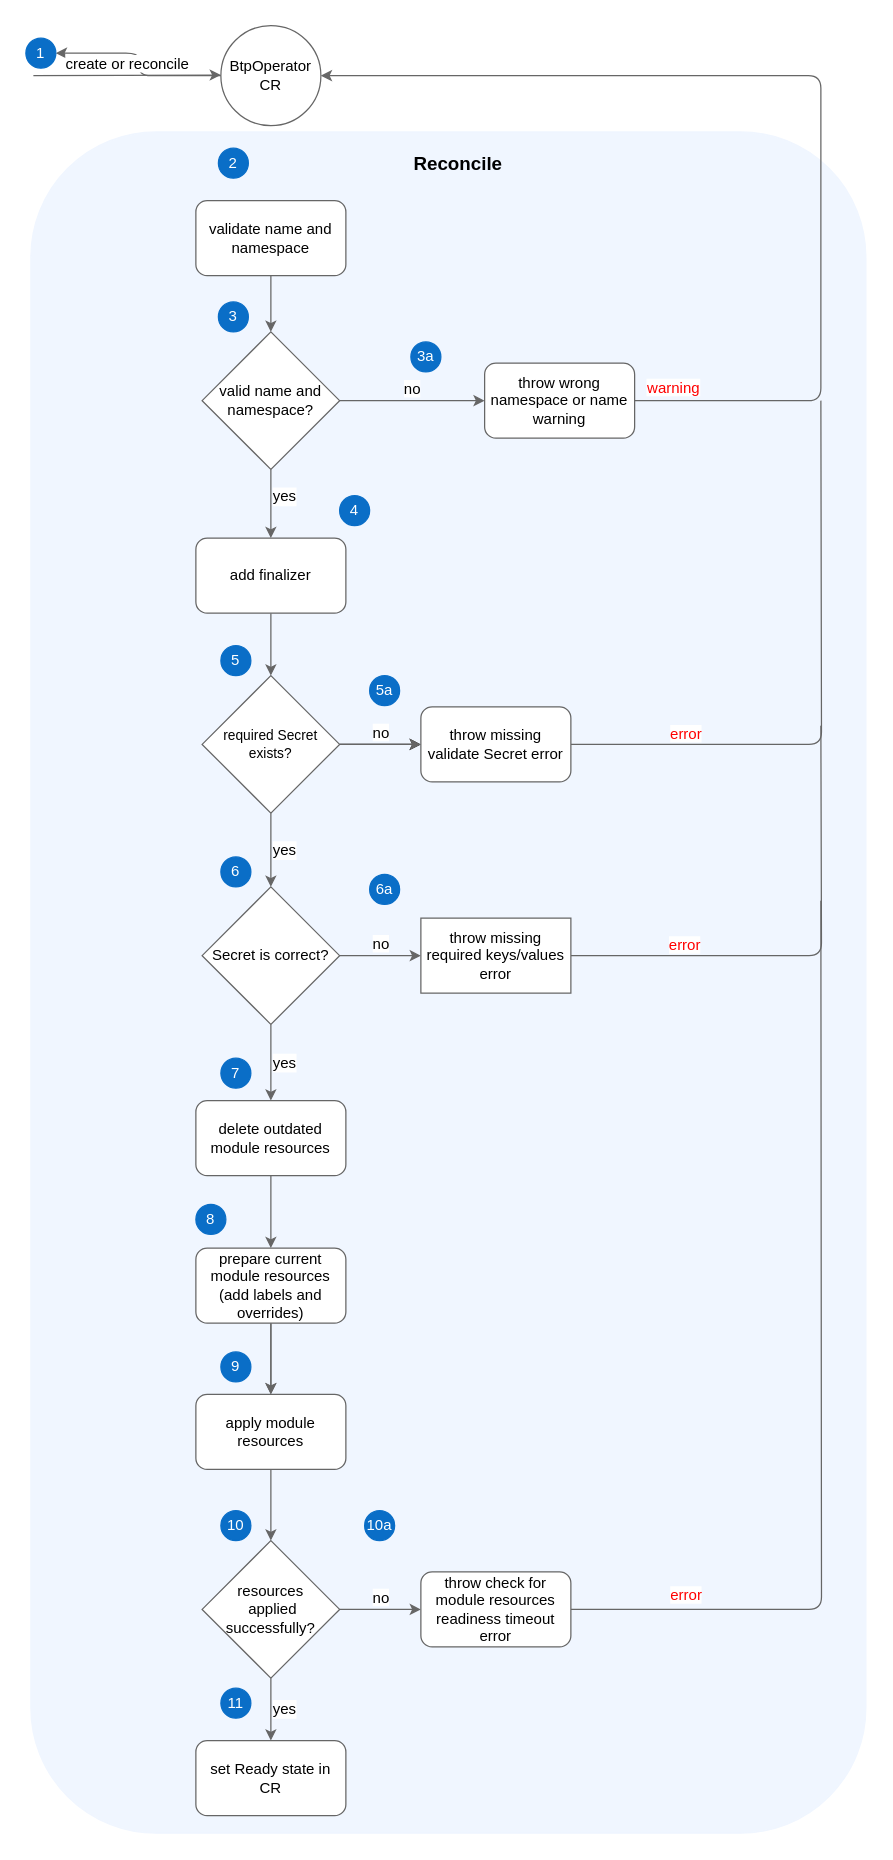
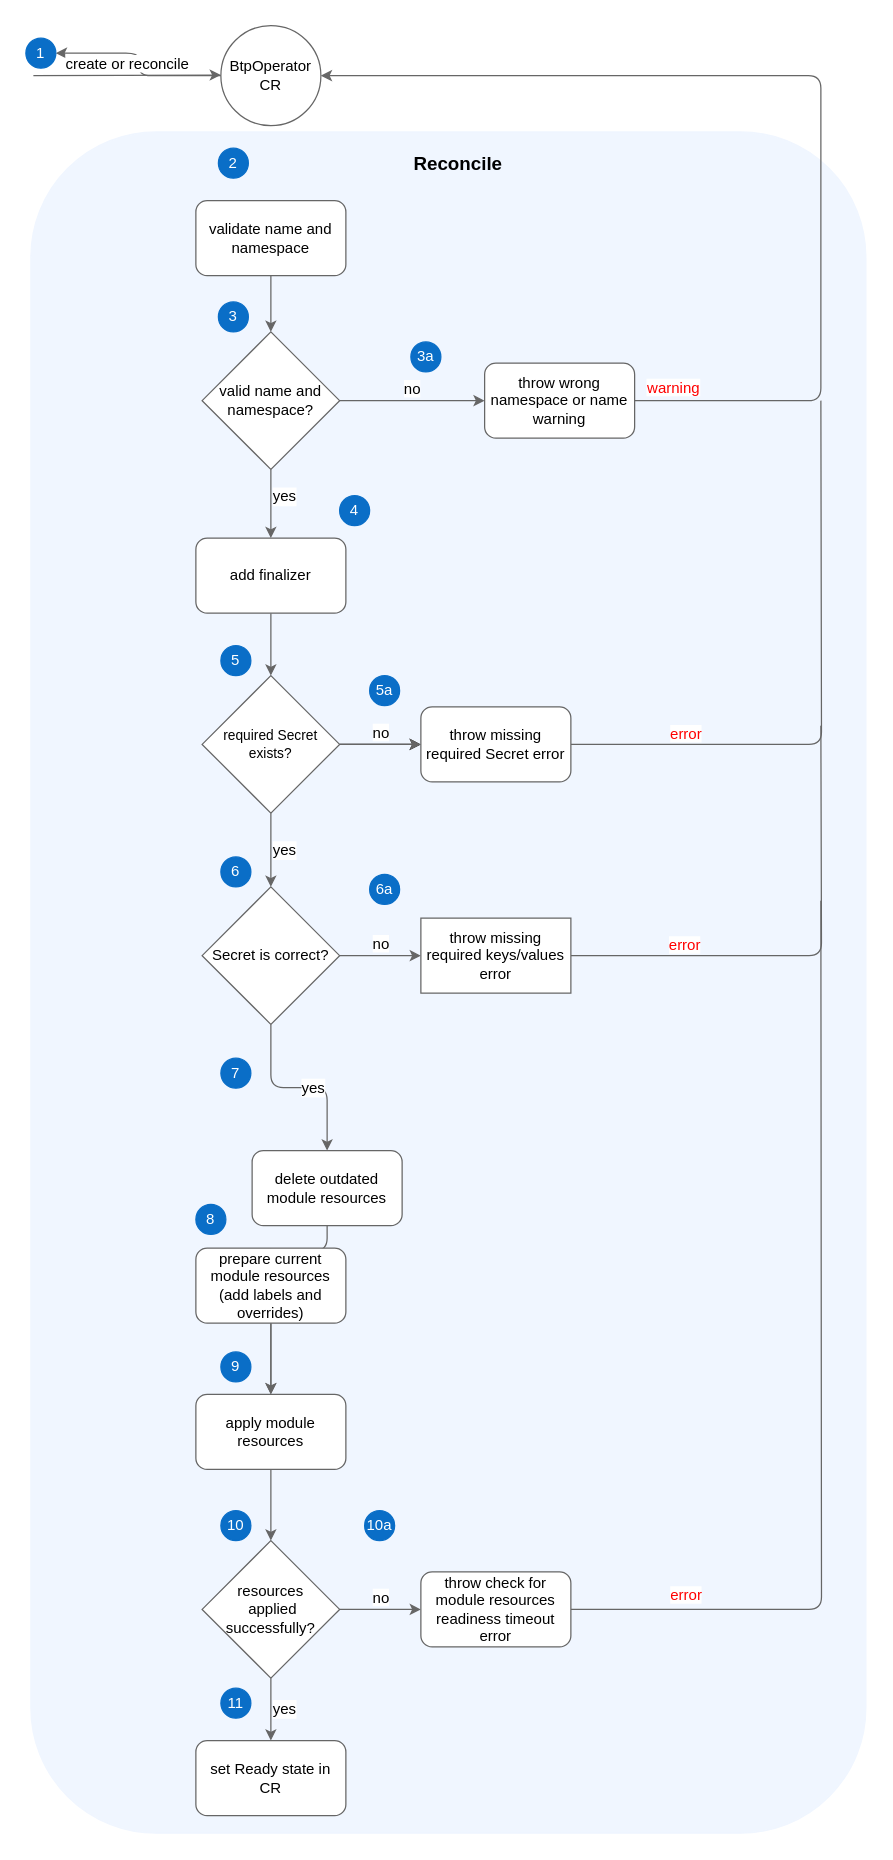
  <mxCell id="0" />
  <mxCell id="1" parent="0" />
  <mxCell id="2" value="" style="rounded=1;whiteSpace=wrap;html=1;fontColor=#333333;fillColor=#f0f6ff;strokeColor=#f0f6ff;labelPosition=center;verticalLabelPosition=top;align=center;verticalAlign=bottom;fontStyle=1;fontSize=14;" parent="1" vertex="1"><mxGeometry x="24" y="105" width="668" height="1361" as="geometry" /></mxCell>
  <mxCell id="3" value="" style="edgeStyle=orthogonalEdgeStyle;rounded=1;orthogonalLoop=1;jettySize=auto;html=1;fontSize=12;strokeColor=#666666;" parent="1" source="4" target="45" edge="1"><mxGeometry relative="1" as="geometry" /></mxCell>
  <mxCell id="4" value="BtpOperator CR" style="ellipse;whiteSpace=wrap;html=1;align=center;fillColor=#FFFFFF;strokeColor=#666666;" parent="1" vertex="1"><mxGeometry x="176" y="20" width="80" height="80" as="geometry" /></mxCell>
  <mxCell id="5" value="&lt;font style=&quot;font-size: 12px;&quot;&gt;create or reconcile&lt;/font&gt;" style="endArrow=classic;html=1;rounded=1;labelPosition=center;verticalLabelPosition=top;align=center;verticalAlign=bottom;strokeColor=#666666;" parent="1" edge="1"><mxGeometry width="50" height="50" relative="1" as="geometry"><mxPoint x="26" y="60" as="sourcePoint" /><mxPoint x="176" y="59.5" as="targetPoint" /></mxGeometry></mxCell>
  <mxCell id="6" value="" style="edgeStyle=orthogonalEdgeStyle;rounded=1;orthogonalLoop=1;jettySize=auto;html=1;fontSize=12;strokeColor=#666666;" parent="1" source="9" target="13" edge="1"><mxGeometry relative="1" as="geometry" /></mxCell>
  <mxCell id="7" value="yes" style="edgeLabel;html=1;align=left;verticalAlign=middle;resizable=0;points=[];fontSize=12;labelPosition=right;verticalLabelPosition=middle;" parent="6" vertex="1" connectable="0"><mxGeometry x="-0.25" y="1" relative="1" as="geometry"><mxPoint x="-1" as="offset" /></mxGeometry></mxCell>
  <mxCell id="8" value="no" style="edgeStyle=orthogonalEdgeStyle;rounded=1;orthogonalLoop=1;jettySize=auto;html=1;fontSize=12;strokeColor=#666666;verticalAlign=bottom;entryX=0;entryY=0.5;entryDx=0;entryDy=0;" parent="1" source="9" target="16" edge="1"><mxGeometry relative="1" as="geometry"><mxPoint as="offset" /><mxPoint x="331" y="320" as="targetPoint" /></mxGeometry></mxCell>
  <mxCell id="9" value="&lt;span style=&quot;font-size: 12px;&quot;&gt;valid name and namespace?&lt;/span&gt;" style="rhombus;whiteSpace=wrap;html=1;fontSize=11;aspect=fixed;strokeColor=#666666;" parent="1" vertex="1"><mxGeometry x="161" y="265" width="110" height="110" as="geometry" /></mxCell>
  <mxCell id="10" value="" style="edgeStyle=orthogonalEdgeStyle;rounded=1;orthogonalLoop=1;jettySize=auto;html=1;fontSize=12;strokeColor=#666666;" parent="1" source="11" target="9" edge="1"><mxGeometry relative="1" as="geometry" /></mxCell>
  <mxCell id="11" value="validate name and namespace" style="rounded=1;whiteSpace=wrap;html=1;fontSize=12;strokeColor=#666666;" parent="1" vertex="1"><mxGeometry x="156" y="160" width="120" height="60" as="geometry" /></mxCell>
  <mxCell id="12" value="" style="edgeStyle=orthogonalEdgeStyle;rounded=1;orthogonalLoop=1;jettySize=auto;html=1;fontSize=12;fontColor=#FF0000;strokeColor=#666666;" parent="1" source="13" target="20" edge="1"><mxGeometry relative="1" as="geometry" /></mxCell>
  <mxCell id="13" value="add finalizer" style="whiteSpace=wrap;html=1;rounded=1;strokeColor=#666666;" parent="1" vertex="1"><mxGeometry x="156" y="430" width="120" height="60" as="geometry" /></mxCell>
  <mxCell id="14" style="edgeStyle=orthogonalEdgeStyle;rounded=1;orthogonalLoop=1;jettySize=auto;html=1;exitX=1;exitY=0.5;exitDx=0;exitDy=0;entryX=1;entryY=0.5;entryDx=0;entryDy=0;fontSize=12;strokeColor=#666666;" parent="1" source="16" target="4" edge="1"><mxGeometry relative="1" as="geometry"><Array as="points"><mxPoint x="656" y="320" /><mxPoint x="656" y="60" /></Array></mxGeometry></mxCell>
  <mxCell id="15" value="&lt;font color=&quot;#ff0000&quot;&gt;warning&lt;/font&gt;" style="edgeLabel;html=1;align=center;verticalAlign=bottom;resizable=0;points=[];fontSize=12;fontColor=#000000;" parent="14" vertex="1" connectable="0"><mxGeometry x="-0.91" y="2" relative="1" as="geometry"><mxPoint x="-6" as="offset" /></mxGeometry></mxCell>
  <mxCell id="16" value="throw wrong namespace or name warning" style="whiteSpace=wrap;html=1;rounded=1;strokeColor=#666666;" parent="1" vertex="1"><mxGeometry x="387" y="290" width="120" height="60" as="geometry" /></mxCell>
  <mxCell id="17" value="no" style="edgeStyle=orthogonalEdgeStyle;rounded=0;orthogonalLoop=1;jettySize=auto;html=1;fontSize=12;fontColor=#000000;endArrow=classic;endFill=1;verticalAlign=bottom;" parent="1" source="20" target="23" edge="1"><mxGeometry relative="1" as="geometry" /></mxCell>
  <mxCell id="18" value="yes" style="edgeStyle=orthogonalEdgeStyle;rounded=1;orthogonalLoop=1;jettySize=auto;html=1;fontSize=12;fontColor=#000000;endArrow=classic;endFill=1;strokeColor=#666666;labelPosition=right;verticalLabelPosition=middle;align=left;verticalAlign=middle;" parent="1" source="20" target="26" edge="1"><mxGeometry relative="1" as="geometry" /></mxCell>
  <mxCell id="19" value="" style="edgeStyle=orthogonalEdgeStyle;rounded=1;orthogonalLoop=1;jettySize=auto;html=1;strokeColor=#666666;" parent="1" source="20" target="23" edge="1"><mxGeometry relative="1" as="geometry" /></mxCell>
  <mxCell id="20" value="required Secret exists?" style="rhombus;whiteSpace=wrap;html=1;aspect=fixed;fontSize=11;strokeColor=#666666;" parent="1" vertex="1"><mxGeometry x="161" y="540" width="110" height="110" as="geometry" /></mxCell>
  <mxCell id="21" value="" style="edgeStyle=orthogonalEdgeStyle;rounded=1;orthogonalLoop=1;jettySize=auto;html=1;fontSize=12;fontColor=#FF0000;endArrow=none;endFill=0;strokeColor=#666666;" parent="1" source="23" edge="1"><mxGeometry relative="1" as="geometry"><mxPoint x="656" y="320" as="targetPoint" /></mxGeometry></mxCell>
  <mxCell id="22" value="error" style="edgeLabel;html=1;align=center;verticalAlign=bottom;resizable=0;points=[];fontSize=12;fontColor=#FF0000;" parent="21" vertex="1" connectable="0"><mxGeometry x="-0.585" y="2" relative="1" as="geometry"><mxPoint x="-8" y="2" as="offset" /></mxGeometry></mxCell>
- <mxCell id="23" value="throw missing validate Secret error" style="whiteSpace=wrap;html=1;rounded=1;strokeColor=#666666;" parent="1" vertex="1"><mxGeometry x="336" y="565" width="120" height="60" as="geometry" /></mxCell>
+ <mxCell id="23" value="throw missing required Secret error" style="whiteSpace=wrap;html=1;rounded=1;strokeColor=#666666;" parent="1" vertex="1"><mxGeometry x="336" y="565" width="120" height="60" as="geometry" /></mxCell>
  <mxCell id="24" value="no" style="edgeStyle=orthogonalEdgeStyle;rounded=1;orthogonalLoop=1;jettySize=auto;html=1;fontSize=12;fontColor=#000000;endArrow=classic;endFill=1;strokeColor=#666666;verticalAlign=bottom;" parent="1" source="26" target="29" edge="1"><mxGeometry relative="1" as="geometry" /></mxCell>
  <mxCell id="25" value="yes" style="edgeStyle=orthogonalEdgeStyle;rounded=1;orthogonalLoop=1;jettySize=auto;html=1;fontSize=12;fontColor=#000000;endArrow=classic;endFill=1;strokeColor=#666666;labelPosition=right;verticalLabelPosition=middle;align=left;verticalAlign=middle;" parent="1" source="26" target="31" edge="1"><mxGeometry relative="1" as="geometry" /></mxCell>
  <mxCell id="26" value="&lt;font style=&quot;font-size: 12px;&quot;&gt;Secret is correct?&lt;/font&gt;" style="rhombus;whiteSpace=wrap;html=1;aspect=fixed;fontSize=11;strokeColor=#666666;" parent="1" vertex="1"><mxGeometry x="161" y="709" width="110" height="110" as="geometry" /></mxCell>
  <mxCell id="27" value="" style="edgeStyle=orthogonalEdgeStyle;rounded=1;orthogonalLoop=1;jettySize=auto;html=1;fontSize=12;fontColor=#000000;endArrow=none;endFill=0;strokeColor=#666666;" parent="1" source="29" edge="1"><mxGeometry relative="1" as="geometry"><mxPoint x="656" y="580" as="targetPoint" /></mxGeometry></mxCell>
  <mxCell id="28" value="error" style="edgeLabel;html=1;align=center;verticalAlign=bottom;resizable=0;points=[];fontSize=12;fontColor=#FF0000;" parent="27" vertex="1" connectable="0"><mxGeometry x="-0.45" y="1" relative="1" as="geometry"><mxPoint x="-16" y="1" as="offset" /></mxGeometry></mxCell>
  <mxCell id="29" value="throw missing required keys/values error" style="whiteSpace=wrap;html=1;strokeColor=#666666;rounded=0;" parent="1" vertex="1"><mxGeometry x="336" y="734" width="120" height="60" as="geometry" /></mxCell>
  <mxCell id="30" value="" style="edgeStyle=orthogonalEdgeStyle;rounded=1;orthogonalLoop=1;jettySize=auto;html=1;fontSize=12;fontColor=#000000;endArrow=classic;endFill=1;strokeColor=#666666;" parent="1" source="31" target="33" edge="1"><mxGeometry relative="1" as="geometry" /></mxCell>
- <mxCell id="31" value="delete outdated module resources" style="whiteSpace=wrap;html=1;rounded=1;strokeColor=#666666;" parent="1" vertex="1"><mxGeometry x="156" y="880" width="120" height="60" as="geometry" /></mxCell>
+ <mxCell id="31" value="delete outdated module resources" style="whiteSpace=wrap;html=1;rounded=1;strokeColor=#666666;" parent="1" vertex="1"><mxGeometry x="201" y="920" width="120" height="60" as="geometry" /></mxCell>
  <mxCell id="32" value="" style="edgeStyle=orthogonalEdgeStyle;rounded=1;orthogonalLoop=1;jettySize=auto;html=1;strokeColor=#666666;" parent="1" source="33" target="42" edge="1"><mxGeometry relative="1" as="geometry" /></mxCell>
  <mxCell id="33" value="prepare current module resources (add labels and overrides)" style="whiteSpace=wrap;html=1;rounded=1;strokeColor=#666666;" parent="1" vertex="1"><mxGeometry x="156" y="998" width="120" height="60" as="geometry" /></mxCell>
  <mxCell id="34" value="&lt;font style=&quot;font-size: 12px;&quot;&gt;no&lt;/font&gt;" style="edgeStyle=orthogonalEdgeStyle;rounded=1;orthogonalLoop=1;jettySize=auto;html=1;fontSize=12;fontColor=#000000;endArrow=classic;endFill=1;strokeColor=#666666;verticalAlign=bottom;labelPosition=center;verticalLabelPosition=middle;align=center;" parent="1" source="37" target="39" edge="1"><mxGeometry relative="1" as="geometry"><Array as="points"><mxPoint x="301" y="1287" /><mxPoint x="301" y="1287" /></Array></mxGeometry></mxCell>
  <mxCell id="35" value="" style="edgeStyle=orthogonalEdgeStyle;rounded=1;orthogonalLoop=1;jettySize=auto;html=1;strokeColor=#666666;fontSize=12;" parent="1" source="37" target="40" edge="1"><mxGeometry relative="1" as="geometry" /></mxCell>
  <mxCell id="36" value="&lt;font style=&quot;font-size: 12px;&quot;&gt;yes&lt;/font&gt;" style="edgeLabel;html=1;align=left;verticalAlign=middle;resizable=0;points=[];labelPosition=right;verticalLabelPosition=middle;" parent="35" vertex="1" connectable="0"><mxGeometry x="-0.023" relative="1" as="geometry"><mxPoint as="offset" /></mxGeometry></mxCell>
  <mxCell id="37" value="&lt;font style=&quot;font-size: 12px;&quot;&gt;resources&lt;br&gt;&amp;nbsp;applied successfully?&lt;/font&gt;" style="rhombus;whiteSpace=wrap;html=1;aspect=fixed;strokeColor=#666666;labelPosition=center;verticalLabelPosition=middle;align=center;verticalAlign=middle;" parent="1" vertex="1"><mxGeometry x="161" y="1232" width="110" height="110" as="geometry" /></mxCell>
  <mxCell id="38" value="error" style="edgeStyle=orthogonalEdgeStyle;rounded=1;orthogonalLoop=1;jettySize=auto;html=1;fontSize=12;fontColor=#FF0000;endArrow=none;endFill=0;labelBackgroundColor=default;strokeColor=#666666;verticalAlign=bottom;labelPosition=right;verticalLabelPosition=middle;align=left;" parent="1" source="39" edge="1"><mxGeometry x="-0.797" y="2" relative="1" as="geometry"><mxPoint x="656" y="720" as="targetPoint" /><mxPoint as="offset" /></mxGeometry></mxCell>
  <mxCell id="39" value="throw check for module resources readiness timeout error" style="whiteSpace=wrap;html=1;rounded=1;strokeColor=#666666;" parent="1" vertex="1"><mxGeometry x="336" y="1257" width="120" height="60" as="geometry" /></mxCell>
  <mxCell id="40" value="set Ready state in&lt;br&gt;CR" style="whiteSpace=wrap;html=1;rounded=1;strokeColor=#666666;" parent="1" vertex="1"><mxGeometry x="156" y="1392" width="120" height="60" as="geometry" /></mxCell>
  <mxCell id="41" style="edgeStyle=orthogonalEdgeStyle;rounded=1;orthogonalLoop=1;jettySize=auto;html=1;exitX=0.5;exitY=1;exitDx=0;exitDy=0;entryX=0.5;entryY=0;entryDx=0;entryDy=0;strokeColor=#666666;" parent="1" source="42" target="37" edge="1"><mxGeometry relative="1" as="geometry" /></mxCell>
  <mxCell id="42" value="apply module resources" style="whiteSpace=wrap;html=1;rounded=1;strokeColor=#666666;" parent="1" vertex="1"><mxGeometry x="156" y="1115" width="120" height="60" as="geometry" /></mxCell>
  <mxCell id="43" value="" style="edgeStyle=orthogonalEdgeStyle;rounded=1;orthogonalLoop=1;jettySize=auto;html=1;strokeColor=#666666;" parent="1" edge="1"><mxGeometry relative="1" as="geometry"><mxPoint x="216" y="1058" as="sourcePoint" /><mxPoint x="216" y="1115" as="targetPoint" /></mxGeometry></mxCell>
  <mxCell id="44" value="&lt;font style=&quot;font-size: 15px;&quot;&gt;&lt;b&gt;Reconcile&lt;/b&gt;&lt;/font&gt;" style="text;html=1;strokeColor=none;fillColor=none;align=center;verticalAlign=middle;whiteSpace=wrap;rounded=0;" parent="1" vertex="1"><mxGeometry x="336" y="115" width="60" height="30" as="geometry" /></mxCell>
  <mxCell id="45" value="&lt;font color=&quot;#ffffff&quot;&gt;1&lt;/font&gt;" style="ellipse;whiteSpace=wrap;html=1;aspect=fixed;fillColor=#0a6ec7;strokeColor=#0a6ec7;" parent="1" vertex="1"><mxGeometry x="20" y="30" width="24" height="24" as="geometry" /></mxCell>
  <mxCell id="46" value="&lt;font color=&quot;#ffffff&quot;&gt;2&lt;/font&gt;" style="ellipse;whiteSpace=wrap;html=1;aspect=fixed;fillColor=#0a6ec7;strokeColor=#0a6ec7;" parent="1" vertex="1"><mxGeometry x="174" y="118" width="24" height="24" as="geometry" /></mxCell>
  <mxCell id="47" value="&lt;font color=&quot;#ffffff&quot;&gt;3&lt;/font&gt;" style="ellipse;whiteSpace=wrap;html=1;aspect=fixed;fillColor=#0a6ec7;strokeColor=#0a6ec7;" parent="1" vertex="1"><mxGeometry x="174" y="241" width="24" height="24" as="geometry" /></mxCell>
  <mxCell id="48" value="&lt;font color=&quot;#ffffff&quot;&gt;3a&lt;/font&gt;" style="ellipse;whiteSpace=wrap;html=1;aspect=fixed;fillColor=#0a6ec7;strokeColor=#0a6ec7;" parent="1" vertex="1"><mxGeometry x="328" y="273" width="24" height="24" as="geometry" /></mxCell>
  <mxCell id="49" value="&lt;font color=&quot;#ffffff&quot;&gt;4&lt;/font&gt;" style="ellipse;whiteSpace=wrap;html=1;aspect=fixed;fillColor=#0a6ec7;strokeColor=#0a6ec7;" parent="1" vertex="1"><mxGeometry x="271" y="396" width="24" height="24" as="geometry" /></mxCell>
  <mxCell id="50" value="&lt;font color=&quot;#ffffff&quot;&gt;5&lt;/font&gt;" style="ellipse;whiteSpace=wrap;html=1;aspect=fixed;fillColor=#0a6ec7;strokeColor=#0a6ec7;" parent="1" vertex="1"><mxGeometry x="176" y="516" width="24" height="24" as="geometry" /></mxCell>
  <mxCell id="51" value="&lt;font color=&quot;#ffffff&quot;&gt;5a&lt;/font&gt;" style="ellipse;whiteSpace=wrap;html=1;aspect=fixed;fillColor=#0a6ec7;strokeColor=#0a6ec7;" parent="1" vertex="1"><mxGeometry x="295" y="540" width="24" height="24" as="geometry" /></mxCell>
  <mxCell id="52" value="&lt;font color=&quot;#ffffff&quot;&gt;6&lt;/font&gt;" style="ellipse;whiteSpace=wrap;html=1;aspect=fixed;fillColor=#0a6ec7;strokeColor=#0a6ec7;" parent="1" vertex="1"><mxGeometry x="176" y="685" width="24" height="24" as="geometry" /></mxCell>
  <mxCell id="53" value="&lt;font color=&quot;#ffffff&quot;&gt;6a&lt;/font&gt;" style="ellipse;whiteSpace=wrap;html=1;aspect=fixed;fillColor=#0a6ec7;strokeColor=#0a6ec7;" parent="1" vertex="1"><mxGeometry x="295" y="699" width="24" height="24" as="geometry" /></mxCell>
  <mxCell id="54" value="&lt;font color=&quot;#ffffff&quot;&gt;7&lt;/font&gt;" style="ellipse;whiteSpace=wrap;html=1;aspect=fixed;fillColor=#0a6ec7;strokeColor=#0a6ec7;" parent="1" vertex="1"><mxGeometry x="176" y="846" width="24" height="24" as="geometry" /></mxCell>
  <mxCell id="55" value="&lt;font color=&quot;#ffffff&quot;&gt;8&lt;/font&gt;" style="ellipse;whiteSpace=wrap;html=1;aspect=fixed;fillColor=#0a6ec7;strokeColor=#0a6ec7;" parent="1" vertex="1"><mxGeometry x="156" y="963" width="24" height="24" as="geometry" /></mxCell>
  <mxCell id="56" value="&lt;font color=&quot;#ffffff&quot;&gt;9&lt;/font&gt;" style="ellipse;whiteSpace=wrap;html=1;aspect=fixed;fillColor=#0a6ec7;strokeColor=#0a6ec7;" parent="1" vertex="1"><mxGeometry x="176" y="1081" width="24" height="24" as="geometry" /></mxCell>
  <mxCell id="57" value="&lt;font color=&quot;#ffffff&quot;&gt;10&lt;/font&gt;" style="ellipse;whiteSpace=wrap;html=1;aspect=fixed;fillColor=#0a6ec7;strokeColor=#0a6ec7;" parent="1" vertex="1"><mxGeometry x="176" y="1208" width="24" height="24" as="geometry" /></mxCell>
  <mxCell id="58" value="&lt;font color=&quot;#ffffff&quot;&gt;10a&lt;/font&gt;" style="ellipse;whiteSpace=wrap;html=1;aspect=fixed;fillColor=#0a6ec7;strokeColor=#0a6ec7;" parent="1" vertex="1"><mxGeometry x="291" y="1208" width="24" height="24" as="geometry" /></mxCell>
  <mxCell id="59" value="&lt;font color=&quot;#ffffff&quot;&gt;11&lt;/font&gt;" style="ellipse;whiteSpace=wrap;html=1;aspect=fixed;fillColor=#0a6ec7;strokeColor=#0a6ec7;" parent="1" vertex="1"><mxGeometry x="176" y="1350" width="24" height="24" as="geometry" /></mxCell>
